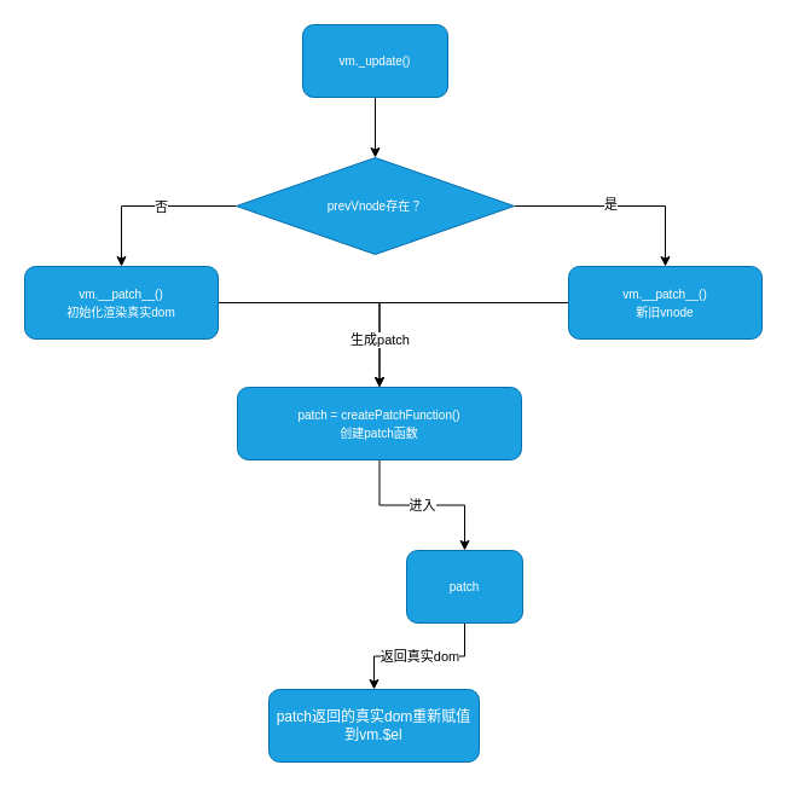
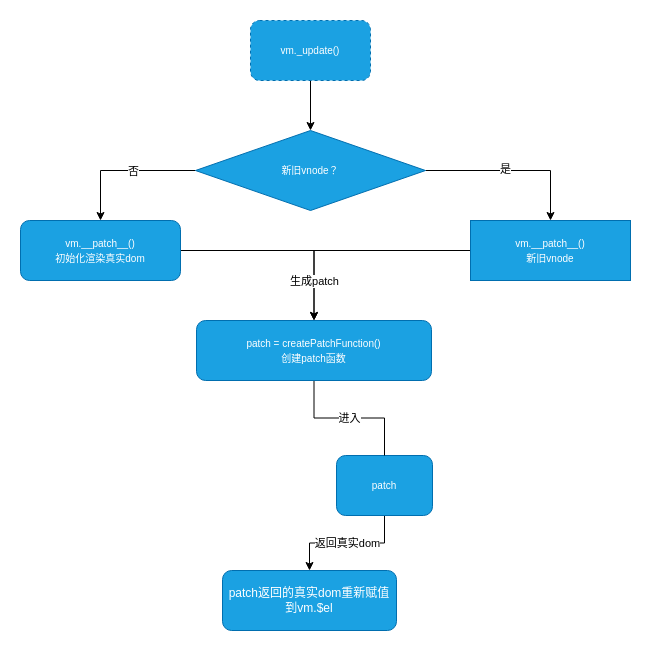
  <mxCell id="0" />
  <mxCell id="1" parent="0" />
  <mxCell id="2" style="edgeStyle=orthogonalEdgeStyle;rounded=0;orthogonalLoop=1;jettySize=auto;html=1;entryX=0.5;entryY=0;entryDx=0;entryDy=0;" edge="1" parent="1" source="3" target="14"><mxGeometry relative="1" as="geometry" /></mxCell>
- <mxCell id="3" value="&lt;font size=&quot;1&quot;&gt;vm._update()&lt;/font&gt;" style="rounded=1;whiteSpace=wrap;html=1;fillColor=#1ba1e2;strokeColor=#006EAF;fontColor=#ffffff;" vertex="1" parent="1"><mxGeometry x="250" y="20" width="120" height="60" as="geometry" /></mxCell>
+ <mxCell id="3" value="&lt;font size=&quot;1&quot;&gt;vm._update()&lt;/font&gt;" style="rounded=1;whiteSpace=wrap;html=1;fillColor=#1ba1e2;strokeColor=#006EAF;fontColor=#ffffff;dashed=1;" vertex="1" parent="1"><mxGeometry x="250" y="20" width="120" height="60" as="geometry" /></mxCell>
  <mxCell id="4" style="edgeStyle=orthogonalEdgeStyle;rounded=0;orthogonalLoop=1;jettySize=auto;html=1;" edge="1" parent="1" source="5" target="16"><mxGeometry relative="1" as="geometry" /></mxCell>
  <mxCell id="5" value="&lt;font size=&quot;1&quot;&gt;vm.__patch__()&lt;br&gt;初始化渲染真实dom&lt;br&gt;&lt;/font&gt;" style="rounded=1;whiteSpace=wrap;html=1;fillColor=#1ba1e2;strokeColor=#006EAF;fontColor=#ffffff;" vertex="1" parent="1"><mxGeometry x="20" y="220" width="160" height="60" as="geometry" /></mxCell>
  <mxCell id="6" value="生成patch" style="edgeStyle=orthogonalEdgeStyle;rounded=0;orthogonalLoop=1;jettySize=auto;html=1;" edge="1" parent="1" source="7" target="16"><mxGeometry x="0.647" relative="1" as="geometry"><mxPoint as="offset" /></mxGeometry></mxCell>
- <mxCell id="7" value="&lt;font size=&quot;1&quot;&gt;vm.__patch__()&lt;br&gt;新旧vnode&lt;br&gt;&lt;/font&gt;" style="rounded=1;whiteSpace=wrap;html=1;fillColor=#1ba1e2;strokeColor=#006EAF;fontColor=#ffffff;" vertex="1" parent="1"><mxGeometry x="470" y="220" width="160" height="60" as="geometry" /></mxCell>
+ <mxCell id="7" value="&lt;font size=&quot;1&quot;&gt;vm.__patch__()&lt;br&gt;新旧vnode&lt;br&gt;&lt;/font&gt;" style="whiteSpace=wrap;html=1;fillColor=#1ba1e2;strokeColor=#006EAF;fontColor=#ffffff;rounded=0;" vertex="1" parent="1"><mxGeometry x="470" y="220" width="160" height="60" as="geometry" /></mxCell>
  <mxCell id="8" value="返回真实dom" style="edgeStyle=orthogonalEdgeStyle;rounded=0;orthogonalLoop=1;jettySize=auto;html=1;entryX=0.5;entryY=0;entryDx=0;entryDy=0;" edge="1" parent="1" source="9" target="17"><mxGeometry relative="1" as="geometry" /></mxCell>
  <mxCell id="9" value="&lt;font size=&quot;1&quot;&gt;patch&lt;/font&gt;" style="rounded=1;whiteSpace=wrap;html=1;fillColor=#1ba1e2;strokeColor=#006EAF;fontColor=#ffffff;" vertex="1" parent="1"><mxGeometry x="336" y="455" width="96" height="60" as="geometry" /></mxCell>
  <mxCell id="10" style="edgeStyle=orthogonalEdgeStyle;rounded=0;orthogonalLoop=1;jettySize=auto;html=1;entryX=0.5;entryY=0;entryDx=0;entryDy=0;" edge="1" parent="1" source="14" target="5"><mxGeometry relative="1" as="geometry" /></mxCell>
  <mxCell id="11" value="否" style="edgeLabel;html=1;align=center;verticalAlign=middle;resizable=0;points=[];" vertex="1" connectable="0" parent="10"><mxGeometry x="-0.137" relative="1" as="geometry"><mxPoint as="offset" /></mxGeometry></mxCell>
  <mxCell id="12" style="edgeStyle=orthogonalEdgeStyle;rounded=0;orthogonalLoop=1;jettySize=auto;html=1;" edge="1" parent="1" source="14" target="7"><mxGeometry relative="1" as="geometry" /></mxCell>
  <mxCell id="13" value="是" style="edgeLabel;html=1;align=center;verticalAlign=middle;resizable=0;points=[];" vertex="1" connectable="0" parent="12"><mxGeometry x="-0.092" y="2" relative="1" as="geometry"><mxPoint as="offset" /></mxGeometry></mxCell>
- <mxCell id="14" value="&lt;span style=&quot;font-size: x-small&quot;&gt;prevVnode存在？&lt;/span&gt;" style="rhombus;whiteSpace=wrap;html=1;fillColor=#1ba1e2;strokeColor=#006EAF;fontColor=#ffffff;" vertex="1" parent="1"><mxGeometry x="195" y="130" width="230" height="80" as="geometry" /></mxCell>
- <mxCell id="15" value="进入" style="edgeStyle=orthogonalEdgeStyle;rounded=0;orthogonalLoop=1;jettySize=auto;html=1;entryX=0.5;entryY=0;entryDx=0;entryDy=0;" edge="1" parent="1" source="16" target="9"><mxGeometry relative="1" as="geometry" /></mxCell>
+ <mxCell id="14" value="&lt;span style=&quot;font-size: x-small&quot;&gt;新旧vnode？&lt;/span&gt;" style="rhombus;whiteSpace=wrap;html=1;fillColor=#1ba1e2;strokeColor=#006EAF;fontColor=#ffffff;" vertex="1" parent="1"><mxGeometry x="195" y="130" width="230" height="80" as="geometry" /></mxCell>
+ <mxCell id="15" value="进入" style="edgeStyle=orthogonalEdgeStyle;rounded=0;orthogonalLoop=1;jettySize=auto;html=1;entryX=0.5;entryY=0;entryDx=0;entryDy=0;endArrow=none;" edge="1" parent="1" source="16" target="9"><mxGeometry relative="1" as="geometry" /></mxCell>
  <mxCell id="16" value="&lt;font size=&quot;1&quot;&gt;patch = createPatchFunction()&lt;br&gt;创建patch函数&lt;br&gt;&lt;/font&gt;" style="rounded=1;whiteSpace=wrap;html=1;fillColor=#1ba1e2;strokeColor=#006EAF;fontColor=#ffffff;" vertex="1" parent="1"><mxGeometry x="196" y="320" width="235" height="60" as="geometry" /></mxCell>
  <mxCell id="17" value="patch返回的真实dom重新赋值到vm.$el" style="rounded=1;whiteSpace=wrap;html=1;fillColor=#1ba1e2;strokeColor=#006EAF;fontColor=#ffffff;" vertex="1" parent="1"><mxGeometry x="222" y="570" width="174" height="60" as="geometry" /></mxCell>
